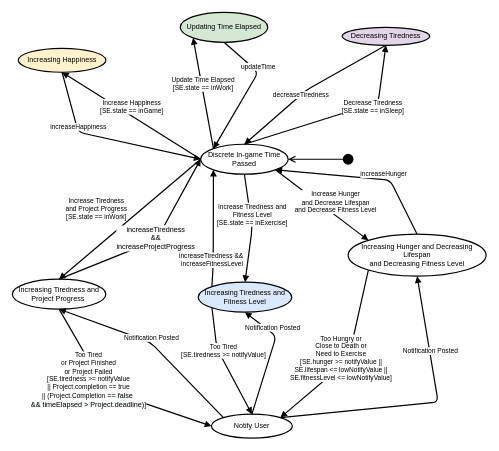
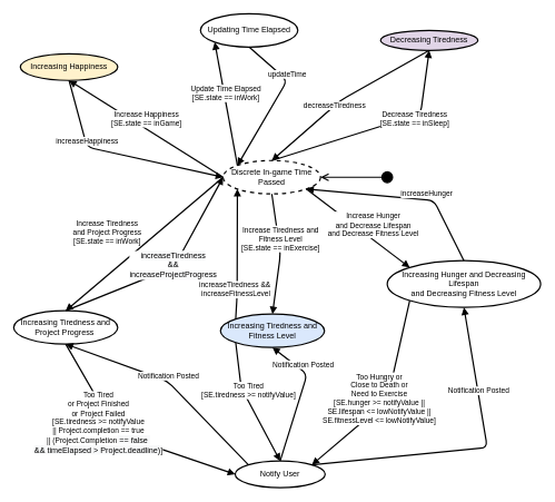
  <mxCell id="0" />
  <mxCell id="1" parent="0" />
- <mxCell id="2" value="Discrete In-game Time Passed" style="ellipse;whiteSpace=wrap;html=1;strokeWidth=2;" parent="1" vertex="1"><mxGeometry x="334" y="240" width="146" height="50" as="geometry" /></mxCell>
- <mxCell id="3" value="Updating Time Elapsed" style="ellipse;whiteSpace=wrap;html=1;strokeWidth=2;fillColor=#d5e8d4;" parent="1" vertex="1"><mxGeometry x="300" y="20" width="146" height="50" as="geometry" /></mxCell>
+ <mxCell id="2" value="Discrete In-game Time Passed" style="ellipse;whiteSpace=wrap;html=1;strokeWidth=2;dashed=1;" parent="1" vertex="1"><mxGeometry x="334" y="240" width="146" height="50" as="geometry" /></mxCell>
+ <mxCell id="3" value="Updating Time Elapsed" style="ellipse;whiteSpace=wrap;html=1;strokeWidth=2;" parent="1" vertex="1"><mxGeometry x="300" y="20" width="146" height="50" as="geometry" /></mxCell>
  <mxCell id="4" value="Increase Tiredness &lt;br&gt;and Project Progress&lt;br&gt;[SE.state == inWork]" style="html=1;verticalAlign=bottom;endArrow=block;exitX=0;exitY=0.5;exitDx=0;exitDy=0;entryX=0.5;entryY=0;entryDx=0;entryDy=0;strokeWidth=2;" parent="1" source="2" target="5" edge="1"><mxGeometry x="0.304" y="-33" width="80" relative="1" as="geometry"><mxPoint x="120.57" y="270" as="sourcePoint" /><mxPoint x="120" y="396.8" as="targetPoint" /><mxPoint x="1" as="offset" /></mxGeometry></mxCell>
  <mxCell id="5" value="Increasing Tiredness and Project Progress&amp;nbsp;" style="ellipse;whiteSpace=wrap;html=1;strokeWidth=2;" parent="1" vertex="1"><mxGeometry x="20" y="465" width="156" height="50" as="geometry" /></mxCell>
  <mxCell id="6" value="Increasing Hunger and Decreasing Lifespan&lt;br&gt;and Decreasing Fitness Level" style="ellipse;whiteSpace=wrap;html=1;strokeWidth=2;" parent="1" vertex="1"><mxGeometry x="580" y="390" width="230" height="70" as="geometry" /></mxCell>
  <mxCell id="7" value="Increase Hunger&lt;br&gt;and Decrease Lifespan&lt;br&gt;and Decrease Fitness Level" style="html=1;verticalAlign=bottom;endArrow=block;exitX=1;exitY=1;exitDx=0;exitDy=0;entryX=0;entryY=0;entryDx=0;entryDy=0;strokeWidth=2;" parent="1" source="2" target="6" edge="1"><mxGeometry x="0.31" width="80" relative="1" as="geometry"><mxPoint x="721" y="150" as="sourcePoint" /><mxPoint x="490" y="335" as="targetPoint" /><mxPoint x="-1" as="offset" /></mxGeometry></mxCell>
  <mxCell id="8" value="&lt;span style=&quot;font-size: 12px ; white-space: normal ; background-color: rgb(248 , 249 , 250)&quot;&gt;increaseTiredness&lt;br&gt;&amp;amp;&amp;amp; increaseProjectProgress&lt;br&gt;&lt;/span&gt;" style="html=1;verticalAlign=bottom;endArrow=block;strokeWidth=2;entryX=0;entryY=0.5;entryDx=0;entryDy=0;exitX=0.5;exitY=0;exitDx=0;exitDy=0;" parent="1" source="5" target="2" edge="1"><mxGeometry x="0.012" y="-19" width="80" relative="1" as="geometry"><mxPoint x="190" y="570" as="sourcePoint" /><mxPoint x="310" y="570" as="targetPoint" /><Array as="points"><mxPoint x="260" y="400" /></Array><mxPoint as="offset" /></mxGeometry></mxCell>
  <mxCell id="9" value="increaseHunger" style="html=1;verticalAlign=bottom;endArrow=block;strokeWidth=2;entryX=1;entryY=1;entryDx=0;entryDy=0;exitX=0.5;exitY=0;exitDx=0;exitDy=0;" parent="1" source="6" target="2" edge="1"><mxGeometry x="-0.236" width="80" relative="1" as="geometry"><mxPoint x="616" y="590" as="sourcePoint" /><mxPoint x="610" y="460" as="targetPoint" /><Array as="points"><mxPoint x="650" y="300" /></Array><mxPoint as="offset" /></mxGeometry></mxCell>
  <mxCell id="10" value="Increase Happiness&lt;br&gt;[SE.state == inGame]" style="html=1;verticalAlign=bottom;endArrow=block;strokeWidth=2;entryX=0.5;entryY=1;entryDx=0;entryDy=0;exitX=0;exitY=0.5;exitDx=0;exitDy=0;" parent="1" source="2" target="11" edge="1"><mxGeometry width="80" relative="1" as="geometry"><mxPoint x="142" y="150" as="sourcePoint" /><mxPoint x="330" y="240" as="targetPoint" /></mxGeometry></mxCell>
  <mxCell id="11" value="Increasing Happiness" style="ellipse;whiteSpace=wrap;html=1;strokeWidth=2;fillColor=#fff2cc;" parent="1" vertex="1"><mxGeometry x="30" y="80" width="146" height="40" as="geometry" /></mxCell>
  <mxCell id="12" value="increaseHappiness" style="html=1;verticalAlign=bottom;endArrow=block;strokeWidth=2;entryX=0;entryY=0.5;entryDx=0;entryDy=0;exitX=0.5;exitY=1;exitDx=0;exitDy=0;" parent="1" source="11" target="2" edge="1"><mxGeometry x="-0.337" width="80" relative="1" as="geometry"><mxPoint x="420" y="200" as="sourcePoint" /><mxPoint x="594" y="20" as="targetPoint" /><Array as="points"><mxPoint x="130" y="220" /></Array><mxPoint as="offset" /></mxGeometry></mxCell>
  <mxCell id="13" value="Increase Tiredness and&lt;br&gt;Fitness Level&lt;br&gt;[SE.state == inExercise]" style="html=1;verticalAlign=bottom;endArrow=block;strokeWidth=2;exitX=0.5;exitY=1;exitDx=0;exitDy=0;entryX=0.5;entryY=0;entryDx=0;entryDy=0;" parent="1" source="2" target="14" edge="1"><mxGeometry x="0.004" width="80" relative="1" as="geometry"><mxPoint x="380" y="575" as="sourcePoint" /><mxPoint x="430" y="430" as="targetPoint" /><Array as="points"><mxPoint x="420" y="380" /></Array><mxPoint as="offset" /></mxGeometry></mxCell>
  <mxCell id="14" value="Increasing Tiredness and Fitness Level" style="ellipse;whiteSpace=wrap;html=1;strokeWidth=2;fillColor=#dae8fc;" parent="1" vertex="1"><mxGeometry x="330" y="470" width="156" height="50" as="geometry" /></mxCell>
  <mxCell id="15" value="increaseTiredness &amp;amp;&amp;amp;&amp;nbsp;&lt;br&gt;increaseFitnessLevel" style="html=1;verticalAlign=bottom;endArrow=block;strokeWidth=2;entryX=0;entryY=1;entryDx=0;entryDy=0;exitX=0;exitY=0;exitDx=0;exitDy=0;" parent="1" source="14" target="2" edge="1"><mxGeometry x="-0.714" y="1" width="80" relative="1" as="geometry"><mxPoint x="230" y="520" as="sourcePoint" /><mxPoint x="385.381" y="757.322" as="targetPoint" /><Array as="points"><mxPoint x="355" y="440" /></Array><mxPoint as="offset" /></mxGeometry></mxCell>
  <mxCell id="16" value="Decrease Tiredness&lt;br&gt;[SE.state == inSleep]" style="html=1;verticalAlign=bottom;endArrow=block;strokeWidth=2;entryX=0.5;entryY=1;entryDx=0;entryDy=0;exitX=0.5;exitY=0;exitDx=0;exitDy=0;" parent="1" source="2" target="17" edge="1"><mxGeometry x="0.357" y="-14" width="80" relative="1" as="geometry"><mxPoint x="665.381" y="247.322" as="sourcePoint" /><mxPoint x="1014" y="190" as="targetPoint" /><Array as="points"><mxPoint x="630" y="170" /></Array><mxPoint x="-4" y="7" as="offset" /></mxGeometry></mxCell>
  <mxCell id="17" value="Decreasing Tiredness" style="ellipse;whiteSpace=wrap;html=1;strokeWidth=2;fillColor=#e1d5e7;" parent="1" vertex="1"><mxGeometry x="570" y="45" width="146" height="30" as="geometry" /></mxCell>
  <mxCell id="18" value="decreaseTiredness" style="html=1;verticalAlign=bottom;endArrow=block;strokeWidth=2;entryX=0.5;entryY=0;entryDx=0;entryDy=0;exitX=0.5;exitY=1;exitDx=0;exitDy=0;" parent="1" source="17" target="2" edge="1"><mxGeometry x="0.176" y="8" width="80" relative="1" as="geometry"><mxPoint x="1104" y="150" as="sourcePoint" /><mxPoint x="665.381" y="247.322" as="targetPoint" /><Array as="points"><mxPoint x="510" y="150" /></Array><mxPoint x="-1" as="offset" /></mxGeometry></mxCell>
  <mxCell id="19" value="" style="html=1;verticalAlign=bottom;startArrow=circle;startFill=1;endArrow=open;startSize=6;endSize=8;strokeWidth=2;entryX=1;entryY=0.5;entryDx=0;entryDy=0;" parent="1" target="2" edge="1"><mxGeometry width="80" relative="1" as="geometry"><mxPoint x="590" y="265" as="sourcePoint" /><mxPoint x="760" y="250" as="targetPoint" /></mxGeometry></mxCell>
  <mxCell id="20" value="Update Time Elapsed&lt;br&gt;[SE.state == inWork]" style="html=1;verticalAlign=bottom;endArrow=block;strokeWidth=2;exitX=0;exitY=0;exitDx=0;exitDy=0;entryX=0;entryY=1;entryDx=0;entryDy=0;" parent="1" source="2" target="3" edge="1"><mxGeometry width="80" relative="1" as="geometry"><mxPoint x="330" y="90" as="sourcePoint" /><mxPoint x="330" y="574" as="targetPoint" /></mxGeometry></mxCell>
  <mxCell id="21" value="updateTime" style="html=1;verticalAlign=bottom;endArrow=block;strokeWidth=2;exitX=0.5;exitY=1;exitDx=0;exitDy=0;entryX=0;entryY=0;entryDx=0;entryDy=0;" parent="1" source="3" target="2" edge="1"><mxGeometry x="-0.321" width="80" relative="1" as="geometry"><mxPoint x="360" y="380" as="sourcePoint" /><mxPoint x="510" y="380" as="targetPoint" /><Array as="points"><mxPoint x="430" y="120" /></Array><mxPoint as="offset" /></mxGeometry></mxCell>
  <mxCell id="22" value="Notify User" style="ellipse;whiteSpace=wrap;html=1;strokeWidth=2;" parent="1" vertex="1"><mxGeometry x="352" y="690" width="135" height="40" as="geometry" /></mxCell>
  <mxCell id="23" value="Too Tired &lt;br&gt;or Project Finished &lt;br&gt;or&amp;nbsp;Project Failed&lt;br&gt;[SE.tiredness &amp;gt;= notifyValue &lt;br&gt;|| Project.completion == true&lt;br&gt;|| (Project.Completion&lt;span style=&quot;font-size: 12px ; background-color: rgb(248 , 249 , 250)&quot;&gt;&amp;nbsp;== false&amp;nbsp;&lt;/span&gt;&lt;br style=&quot;font-size: 12px ; background-color: rgb(248 , 249 , 250)&quot;&gt;&lt;span style=&quot;font-size: 12px ; background-color: rgb(248 , 249 , 250)&quot;&gt;&amp;amp;&amp;amp; timeElapsed &amp;gt; Project.deadline)&lt;/span&gt;]" style="html=1;verticalAlign=bottom;endArrow=block;strokeWidth=2;exitX=0.5;exitY=1;exitDx=0;exitDy=0;entryX=0;entryY=0.5;entryDx=0;entryDy=0;" parent="1" source="5" target="22" edge="1"><mxGeometry x="-0.048" y="-47" width="80" relative="1" as="geometry"><mxPoint x="163" y="560" as="sourcePoint" /><mxPoint x="169" y="740" as="targetPoint" /><Array as="points"><mxPoint x="176" y="650" /></Array><mxPoint x="-21" y="-14" as="offset" /></mxGeometry></mxCell>
  <mxCell id="24" value="Notification Posted" style="html=1;verticalAlign=bottom;endArrow=block;strokeWidth=2;entryX=0.5;entryY=1;entryDx=0;entryDy=0;exitX=0;exitY=0;exitDx=0;exitDy=0;" parent="1" source="22" target="5" edge="1"><mxGeometry x="0.029" width="80" relative="1" as="geometry"><mxPoint x="626.381" y="674.642" as="sourcePoint" /><mxPoint x="620.381" y="479.998" as="targetPoint" /><Array as="points"><mxPoint x="250" y="570" /></Array><mxPoint as="offset" /></mxGeometry></mxCell>
  <mxCell id="25" value="Too Tired&lt;br&gt;[SE.tiredness &amp;gt;= notifyValue]" style="html=1;verticalAlign=bottom;endArrow=block;strokeWidth=2;entryX=0.5;entryY=0;entryDx=0;entryDy=0;exitX=0;exitY=1;exitDx=0;exitDy=0;" parent="1" source="14" target="22" edge="1"><mxGeometry x="-0.054" width="80" relative="1" as="geometry"><mxPoint x="410" y="660" as="sourcePoint" /><mxPoint x="340" y="530" as="targetPoint" /><Array as="points"><mxPoint x="361" y="580" /></Array><mxPoint as="offset" /></mxGeometry></mxCell>
  <mxCell id="26" value="Notification Posted" style="html=1;verticalAlign=bottom;endArrow=block;strokeWidth=2;entryX=0.5;entryY=1;entryDx=0;entryDy=0;exitX=0.5;exitY=0;exitDx=0;exitDy=0;" parent="1" source="22" target="14" edge="1"><mxGeometry x="0.431" width="80" relative="1" as="geometry"><mxPoint x="727.109" y="729.998" as="sourcePoint" /><mxPoint x="462" y="534.14" as="targetPoint" /><Array as="points"><mxPoint x="460" y="560" /></Array><mxPoint as="offset" /></mxGeometry></mxCell>
  <mxCell id="27" value="Too Hungry or&lt;br&gt;Close to Death or&lt;br&gt;Need to Exercise&lt;br&gt;[SE.hunger &amp;gt;= notifyValue ||&lt;br&gt;SE.lifespan &amp;lt;= lowNotifyValue ||&lt;br&gt;SE.fitnessLevel &amp;lt;= lowNotifyValue]" style="html=1;verticalAlign=bottom;endArrow=block;strokeWidth=2;entryX=1;entryY=0;entryDx=0;entryDy=0;exitX=0;exitY=1;exitDx=0;exitDy=0;" parent="1" source="6" target="22" edge="1"><mxGeometry x="0.196" y="22" width="80" relative="1" as="geometry"><mxPoint x="593.881" y="559.998" as="sourcePoint" /><mxPoint x="639.5" y="737.32" as="targetPoint" /><Array as="points"><mxPoint x="580" y="600" /></Array><mxPoint x="-6" y="5" as="offset" /></mxGeometry></mxCell>
  <mxCell id="28" value="Notification Posted" style="html=1;verticalAlign=bottom;endArrow=block;strokeWidth=2;entryX=0.5;entryY=1;entryDx=0;entryDy=0;exitX=1;exitY=0;exitDx=0;exitDy=0;" parent="1" source="22" target="6" edge="1"><mxGeometry x="0.431" width="80" relative="1" as="geometry"><mxPoint x="639.5" y="737.32" as="sourcePoint" /><mxPoint x="645.5" y="567.32" as="targetPoint" /><Array as="points"><mxPoint x="730" y="670" /></Array><mxPoint as="offset" /></mxGeometry></mxCell>
